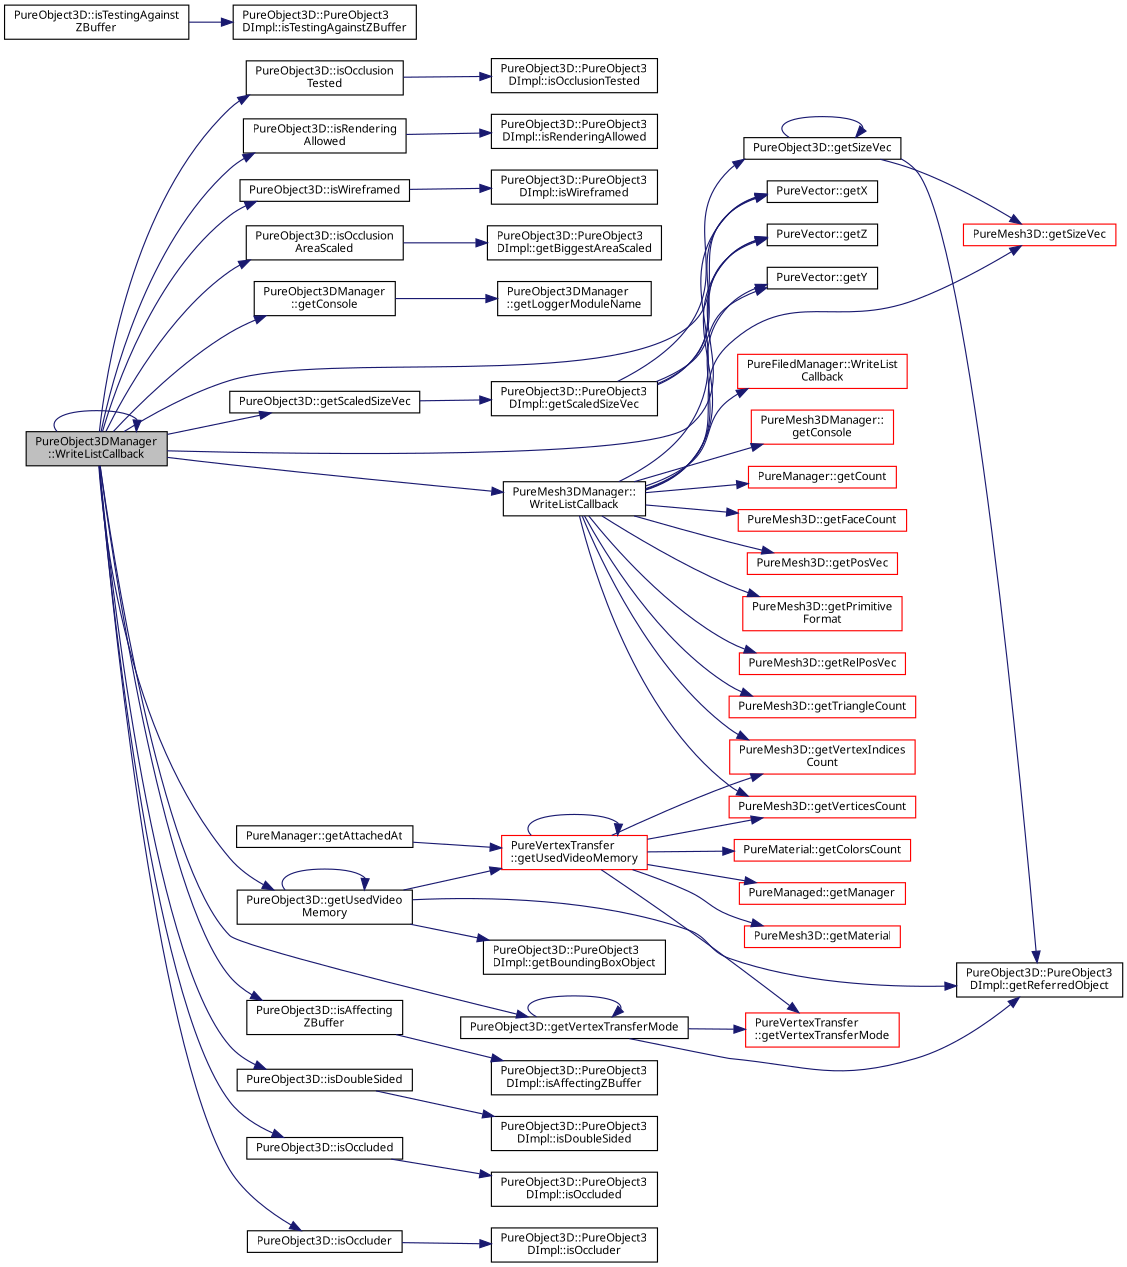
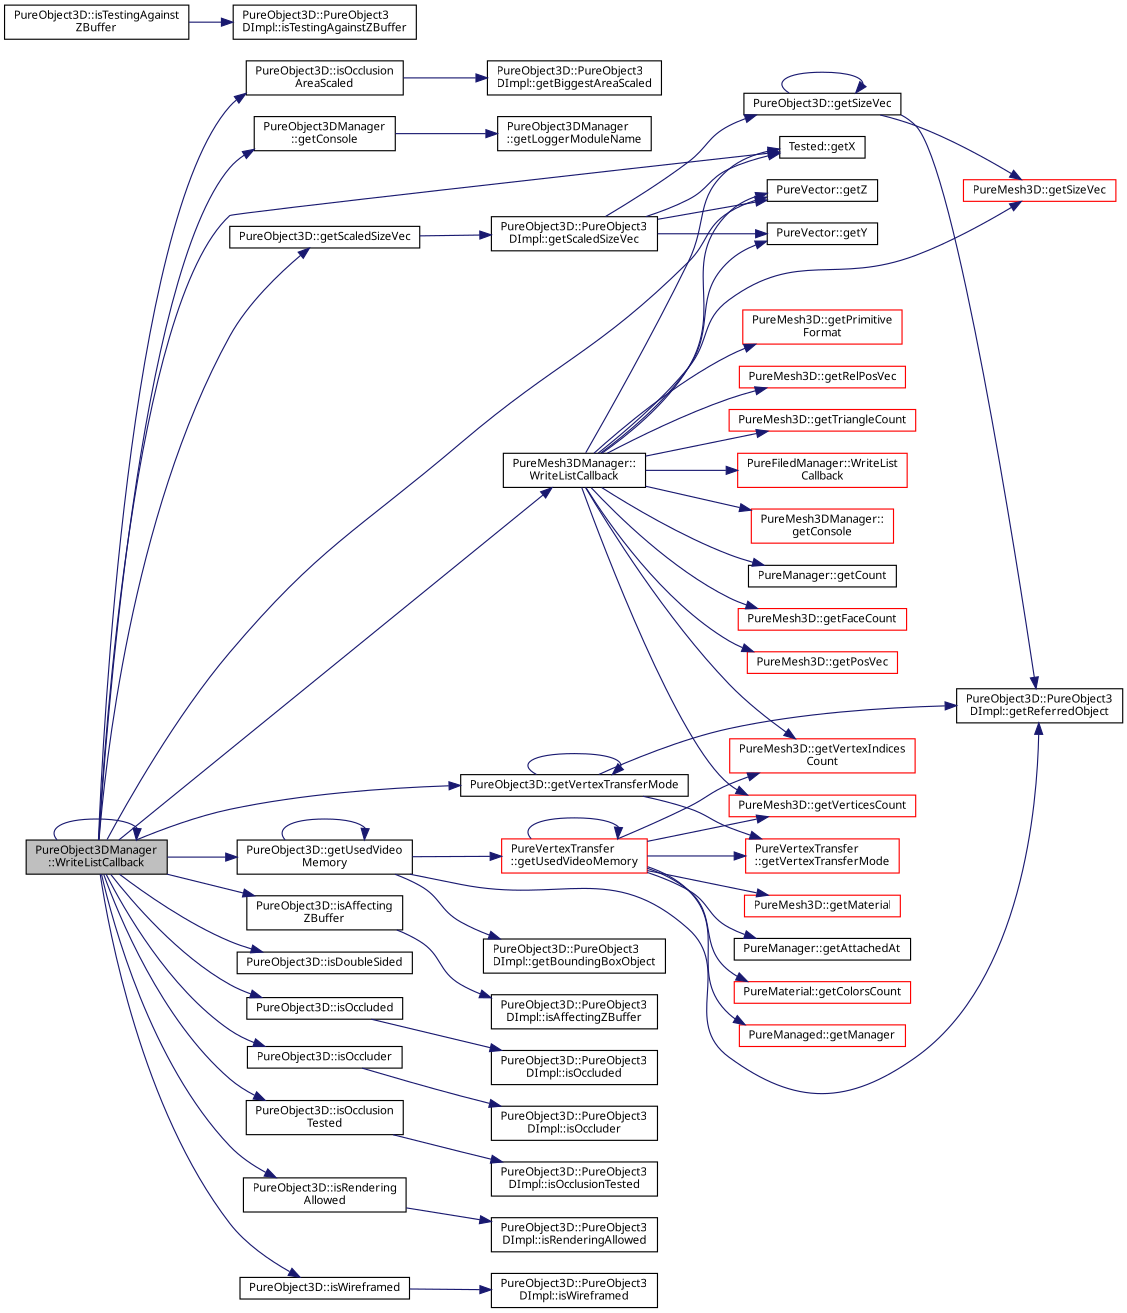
  digraph {
    fontname="Noto Sans"
    rankdir=LR
    node [color=black fillcolor=white fontname="Noto Sans" fontsize=10 shape=record style=filled]
    edge [color=midnightblue fontname="Noto Sans" fontsize=10 labelfontname=Helvetica labelfontsize=10 style=solid]
    n1 [fillcolor=grey75 fontcolor=black height=0.2 label="PureObject3DManager\l::WriteListCallback" width=0.4]
    n2 [height=0.2 label="PureObject3D::isOcclusion\lAreaScaled" width=0.4]
    n3 [height=0.2 label="PureObject3DManager\l::getConsole" width=0.4]
    n4 [height=0.2 label="PureObject3D::getScaledSizeVec" width=0.4]
-   n5 [height=0.2 label="PureVector::getX" width=0.4]
+   n5 [height=0.2 label="Tested::getX" width=0.4]
    n6 [height=0.2 label="PureVector::getZ" width=0.4]
    n7 [height=0.2 label="PureObject3D::getUsedVideo\lMemory" width=0.4]
    n8 [height=0.2 label="PureObject3D::getVertexTransferMode" width=0.4]
    n9 [height=0.2 label="PureObject3D::isAffecting\lZBuffer" width=0.4]
    n10 [height=0.2 label="PureObject3D::isDoubleSided" width=0.4]
    n11 [height=0.2 label="PureObject3D::isOccluded" width=0.4]
    n12 [height=0.2 label="PureObject3D::isOccluder" width=0.4]
    n13 [height=0.2 label="PureObject3D::isOcclusion\lTested" width=0.4]
    n14 [height=0.2 label="PureObject3D::isRendering\lAllowed" width=0.4]
    n15 [height=0.2 label="PureObject3D::isWireframed" width=0.4]
    n16 [height=0.2 label="PureMesh3DManager::\lWriteListCallback" width=0.4]
    n17 [height=0.2 label="PureObject3D::PureObject3\lDImpl::getBiggestAreaScaled" width=0.4]
    n18 [height=0.2 label="PureObject3DManager\l::getLoggerModuleName" width=0.4]
    n19 [height=0.2 label="PureObject3D::PureObject3\lDImpl::getScaledSizeVec" width=0.4]
    n20 [height=0.2 label="PureVector::getY" width=0.4]
    n21 [height=0.2 label="PureObject3D::PureObject3\lDImpl::getReferredObject" width=0.4]
    n22 [height=0.2 label="PureObject3D::PureObject3\lDImpl::getBoundingBoxObject" width=0.4]
    n23 [color=red height=0.2 label="PureVertexTransfer\l::getUsedVideoMemory" width=0.4]
    n24 [color=red height=0.2 label="PureVertexTransfer\l::getVertexTransferMode" width=0.4]
    n25 [height=0.2 label="PureObject3D::PureObject3\lDImpl::isAffectingZBuffer" width=0.4]
-   n26 [height=0.2 label="PureObject3D::PureObject3\lDImpl::isDoubleSided" width=0.4]
    n27 [height=0.2 label="PureObject3D::PureObject3\lDImpl::isOccluded" width=0.4]
    n28 [height=0.2 label="PureObject3D::PureObject3\lDImpl::isOccluder" width=0.4]
    n29 [height=0.2 label="PureObject3D::PureObject3\lDImpl::isOcclusionTested" width=0.4]
    n30 [height=0.2 label="PureObject3D::PureObject3\lDImpl::isRenderingAllowed" width=0.4]
    n31 [height=0.2 label="PureObject3D::isTestingAgainst\lZBuffer" width=0.4]
    n32 [height=0.2 label="PureObject3D::PureObject3\lDImpl::isTestingAgainstZBuffer" width=0.4]
    n33 [height=0.2 label="PureObject3D::PureObject3\lDImpl::isWireframed" width=0.4]
    n34 [color=red height=0.2 label="PureMesh3D::getSizeVec" width=0.4]
    n35 [color=red height=0.2 label="PureMesh3D::getVertexIndices\lCount" width=0.4]
    n36 [color=red height=0.2 label="PureMesh3D::getVerticesCount" width=0.4]
    n37 [color=red height=0.2 label="PureMesh3DManager::\lgetConsole" width=0.4]
-   n38 [color=red height=0.2 label="PureManager::getCount" width=0.4]
+   n38 [height=0.2 label="PureManager::getCount" width=0.4]
    n39 [color=red height=0.2 label="PureMesh3D::getFaceCount" width=0.4]
    n40 [color=red height=0.2 label="PureMesh3D::getPosVec" width=0.4]
    n41 [color=red height=0.2 label="PureMesh3D::getPrimitive\lFormat" width=0.4]
    n42 [color=red height=0.2 label="PureMesh3D::getRelPosVec" width=0.4]
    n43 [color=red height=0.2 label="PureMesh3D::getTriangleCount" width=0.4]
    n44 [color=red height=0.2 label="PureFiledManager::WriteList\lCallback" width=0.4]
    n45 [height=0.2 label="PureObject3D::getSizeVec" width=0.4]
    n46 [height=0.2 label="PureManager::getAttachedAt" width=0.4]
    n47 [color=red height=0.2 label="PureMaterial::getColorsCount" width=0.4]
    n48 [color=red height=0.2 label="PureManaged::getManager" width=0.4]
    n49 [color=red height=0.2 label="PureMesh3D::getMaterial" width=0.4]
    n1 -> n1
    n1 -> n2
    n1 -> n3
    n1 -> n4
    n1 -> n5
    n1 -> n6
    n1 -> n7
    n1 -> n8
    n1 -> n9
    n1 -> n10
    n1 -> n11
    n1 -> n12
    n1 -> n13
    n1 -> n14
    n1 -> n15
    n1 -> n16
    n2 -> n17
    n3 -> n18
    n4 -> n19
    n7 -> n7
    n7 -> n21
    n7 -> n22
    n7 -> n23
    n8 -> n8
    n8 -> n21
    n8 -> n24
    n9 -> n25
-   n10 -> n26
    n11 -> n27
    n12 -> n28
    n13 -> n29
    n14 -> n30
    n15 -> n33
    n16 -> n5
    n16 -> n6
    n16 -> n20
    n16 -> n34
    n16 -> n35
    n16 -> n36
    n16 -> n37
    n16 -> n38
    n16 -> n39
    n16 -> n40
    n16 -> n41
    n16 -> n42
    n16 -> n43
    n16 -> n44
    n19 -> n5
    n19 -> n6
    n19 -> n20
    n19 -> n45
    n23 -> n23
    n23 -> n24
    n23 -> n35
    n23 -> n36
-   n46 -> n23
+   n23 -> n46
    n23 -> n47
    n23 -> n48
    n23 -> n49
    n31 -> n32
    n45 -> n21
    n45 -> n34
    n45 -> n45
  }
